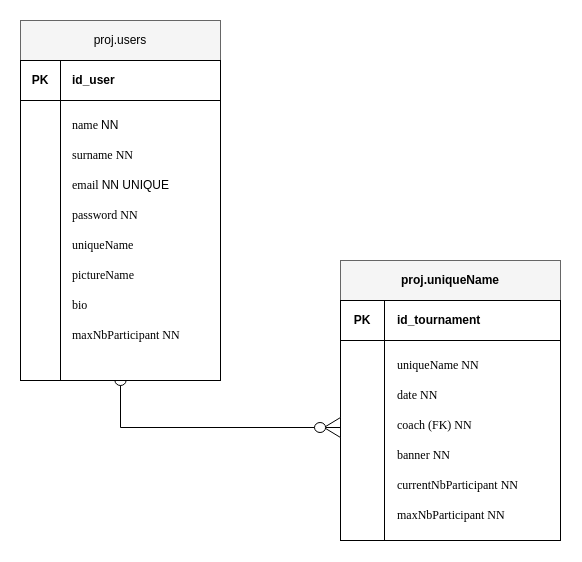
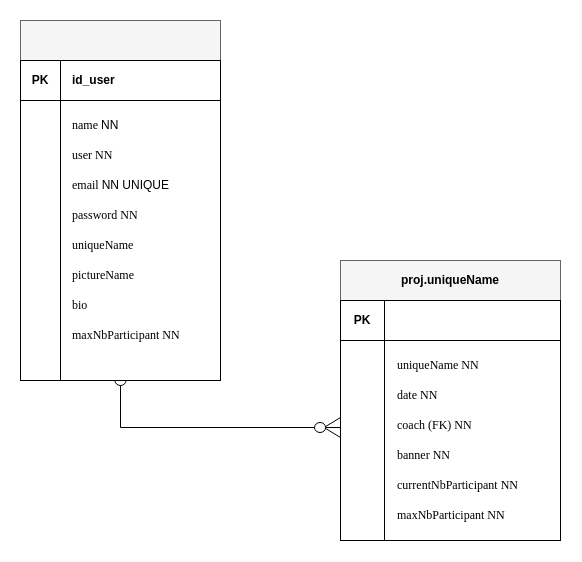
  <mxCell id="0" />
  <mxCell id="1" parent="0" />
  <mxCell id="2" value="" style="group;fontFamily=Verdana;" vertex="1" connectable="0" parent="1"><mxGeometry x="340" y="260" width="220" height="280" as="geometry" /></mxCell>
  <mxCell id="3" value="" style="rounded=0;whiteSpace=wrap;html=1;fillColor=#f5f5f5;fontColor=#333333;strokeColor=#666666;" vertex="1" parent="2"><mxGeometry width="220.0" height="40" as="geometry" /></mxCell>
  <mxCell id="4" value="" style="rounded=0;whiteSpace=wrap;html=1;" vertex="1" parent="2"><mxGeometry x="44" y="40" width="176" height="40" as="geometry" /></mxCell>
  <mxCell id="5" value="" style="rounded=0;whiteSpace=wrap;html=1;" vertex="1" parent="2"><mxGeometry y="40" width="44" height="40" as="geometry" /></mxCell>
  <mxCell id="6" value="" style="rounded=0;whiteSpace=wrap;html=1;" vertex="1" parent="2"><mxGeometry y="80" width="44" height="200" as="geometry" /></mxCell>
  <mxCell id="7" value="" style="rounded=0;whiteSpace=wrap;html=1;" vertex="1" parent="2"><mxGeometry x="44" y="80" width="176" height="200" as="geometry" /></mxCell>
  <mxCell id="8" value="&lt;b&gt;PK&lt;/b&gt;" style="text;strokeColor=none;align=center;fillColor=none;html=1;verticalAlign=middle;whiteSpace=wrap;rounded=0;" vertex="1" parent="2"><mxGeometry y="40" width="44" height="40" as="geometry" /></mxCell>
- <mxCell id="9" value="&lt;b&gt;id_tournament&lt;/b&gt;" style="text;strokeColor=none;align=left;fillColor=none;html=1;verticalAlign=middle;whiteSpace=wrap;rounded=0;" vertex="1" parent="2"><mxGeometry x="55.0" y="45" width="110.0" height="30" as="geometry" /></mxCell>
  <mxCell id="10" value="uniqueName NN" style="text;strokeColor=none;align=left;fillColor=none;html=1;verticalAlign=middle;whiteSpace=wrap;rounded=0;fontFamily=Verdana;" vertex="1" parent="2"><mxGeometry x="55.0" y="90" width="121.0" height="30" as="geometry" /></mxCell>
  <mxCell id="11" value="&lt;div align=&quot;left&quot;&gt;date NN&lt;/div&gt;" style="text;strokeColor=none;align=left;fillColor=none;html=1;verticalAlign=middle;whiteSpace=wrap;rounded=0;fontFamily=Verdana;" vertex="1" parent="2"><mxGeometry x="55.0" y="120" width="110.0" height="30" as="geometry" /></mxCell>
  <mxCell id="12" value="coach (FK) NN" style="text;strokeColor=none;align=left;fillColor=none;html=1;verticalAlign=middle;whiteSpace=wrap;rounded=0;fontFamily=Verdana;" vertex="1" parent="2"><mxGeometry x="55.0" y="150" width="110.0" height="30" as="geometry" /></mxCell>
  <mxCell id="13" value="&lt;b&gt;proj.uniqueName&lt;/b&gt;" style="text;strokeColor=none;align=center;fillColor=none;html=1;verticalAlign=middle;whiteSpace=wrap;rounded=0;" vertex="1" parent="2"><mxGeometry width="220.0" height="40" as="geometry" /></mxCell>
  <mxCell id="14" value="banner NN" style="text;strokeColor=none;align=left;fillColor=none;html=1;verticalAlign=middle;whiteSpace=wrap;rounded=0;fontFamily=Verdana;" vertex="1" parent="2"><mxGeometry x="55.0" y="180" width="110.0" height="30" as="geometry" /></mxCell>
  <mxCell id="15" value="currentNbParticipant NN" style="text;strokeColor=none;align=left;fillColor=none;html=1;verticalAlign=middle;whiteSpace=wrap;rounded=0;fontFamily=Verdana;" vertex="1" parent="2"><mxGeometry x="55.0" y="210" width="154" height="30" as="geometry" /></mxCell>
  <mxCell id="16" value="maxNbParticipant NN" style="text;strokeColor=none;align=left;fillColor=none;html=1;verticalAlign=middle;whiteSpace=wrap;rounded=0;fontFamily=Verdana;" vertex="1" parent="2"><mxGeometry x="55.0" y="240" width="154" height="30" as="geometry" /></mxCell>
  <mxCell id="17" value="" style="triangle;whiteSpace=wrap;html=1;rotation=-180;" vertex="1" parent="2"><mxGeometry x="-16.5" y="157" width="16.5" height="20" as="geometry" /></mxCell>
  <mxCell id="18" value="" style="endArrow=none;html=1;rounded=0;exitX=-0.003;exitY=0.435;exitDx=0;exitDy=0;exitPerimeter=0;" edge="1" parent="1" source="6"><mxGeometry width="50" height="50" relative="1" as="geometry"><mxPoint x="150" y="460" as="sourcePoint" /><mxPoint x="120" y="380" as="targetPoint" /><Array as="points"><mxPoint x="120" y="427" /></Array></mxGeometry></mxCell>
  <mxCell id="19" value="" style="group" vertex="1" connectable="0" parent="1"><mxGeometry x="20" width="200" height="290" as="geometry" y="100" /></mxCell>
  <mxCell id="20" value="" style="ellipse;whiteSpace=wrap;html=1;" vertex="1" parent="19"><mxGeometry x="94.45" y="275" width="11.11" height="10" as="geometry" /></mxCell>
  <mxCell id="21" value="" style="group" vertex="1" connectable="0" parent="19"><mxGeometry width="200" height="280" as="geometry" /></mxCell>
  <mxCell id="22" value="" style="rounded=0;whiteSpace=wrap;html=1;" vertex="1" parent="21"><mxGeometry width="40" height="280" as="geometry" /></mxCell>
  <mxCell id="23" value="" style="rounded=0;whiteSpace=wrap;html=1;" vertex="1" parent="21"><mxGeometry x="40" width="160" height="280" as="geometry" /></mxCell>
  <mxCell id="24" value="&lt;font face=&quot;Verdana&quot;&gt;name &lt;/font&gt;NN" style="text;strokeColor=none;align=left;fillColor=none;html=1;verticalAlign=middle;whiteSpace=wrap;rounded=0;" vertex="1" parent="21"><mxGeometry x="50" y="10" width="100" height="30" as="geometry" /></mxCell>
- <mxCell id="25" value="&lt;div align=&quot;left&quot;&gt;&lt;font face=&quot;Verdana&quot;&gt;surname NN&lt;/font&gt;&lt;/div&gt;" style="text;strokeColor=none;align=left;fillColor=none;html=1;verticalAlign=middle;whiteSpace=wrap;rounded=0;" vertex="1" parent="21"><mxGeometry x="50" y="40" width="100" height="30" as="geometry" /></mxCell>
+ <mxCell id="25" value="&lt;div align=&quot;left&quot;&gt;&lt;font face=&quot;Verdana&quot;&gt;user NN&lt;/font&gt;&lt;/div&gt;" style="text;strokeColor=none;align=left;fillColor=none;html=1;verticalAlign=middle;whiteSpace=wrap;rounded=0;" vertex="1" parent="21"><mxGeometry x="50" y="40" width="100" height="30" as="geometry" /></mxCell>
  <mxCell id="26" value="uniqueName " style="text;strokeColor=none;align=left;fillColor=none;html=1;verticalAlign=middle;whiteSpace=wrap;rounded=0;fontFamily=Verdana;" vertex="1" parent="21"><mxGeometry x="50" y="130" width="100" height="30" as="geometry" /></mxCell>
  <mxCell id="27" value="pictureName " style="text;strokeColor=none;align=left;fillColor=none;html=1;verticalAlign=middle;whiteSpace=wrap;rounded=0;fontFamily=Verdana;" vertex="1" parent="21"><mxGeometry x="50" y="160" width="110" height="30" as="geometry" /></mxCell>
  <mxCell id="28" value="bio " style="text;strokeColor=none;align=left;fillColor=none;html=1;verticalAlign=middle;whiteSpace=wrap;rounded=0;fontFamily=Verdana;" vertex="1" parent="21"><mxGeometry x="50" y="190" width="140" height="30" as="geometry" /></mxCell>
  <mxCell id="29" value="maxNbParticipant NN" style="text;strokeColor=none;align=left;fillColor=none;html=1;verticalAlign=middle;whiteSpace=wrap;rounded=0;fontFamily=Verdana;" vertex="1" parent="21"><mxGeometry x="50" y="220" width="140" height="30" as="geometry" /></mxCell>
  <mxCell id="30" value="&lt;font face=&quot;Verdana&quot;&gt;email &lt;/font&gt;NN UNIQUE" style="text;strokeColor=none;align=left;fillColor=none;html=1;verticalAlign=middle;whiteSpace=wrap;rounded=0;" vertex="1" parent="21"><mxGeometry x="50" y="70" width="130" height="30" as="geometry" /></mxCell>
  <mxCell id="31" value="&lt;div align=&quot;left&quot;&gt;&lt;font face=&quot;Verdana&quot;&gt;password NN&lt;/font&gt;&lt;/div&gt;" style="text;strokeColor=none;align=left;fillColor=none;html=1;verticalAlign=middle;whiteSpace=wrap;rounded=0;" vertex="1" parent="21"><mxGeometry x="50" y="100" width="100" height="30" as="geometry" /></mxCell>
  <mxCell id="32" value="" style="ellipse;whiteSpace=wrap;html=1;" vertex="1" parent="1"><mxGeometry x="314" y="422" width="11.11" height="10" as="geometry" /></mxCell>
  <mxCell id="33" value="" style="rounded=0;whiteSpace=wrap;html=1;fillColor=#f5f5f5;fontColor=#333333;strokeColor=#666666;" vertex="1" parent="1"><mxGeometry x="20" y="20" width="200" height="40" as="geometry" /></mxCell>
- <mxCell id="34" value="proj.users" style="text;strokeColor=none;align=center;fillColor=none;html=1;verticalAlign=middle;whiteSpace=wrap;rounded=0;" vertex="1" parent="1"><mxGeometry x="20" y="20" width="200" height="40" as="geometry" /></mxCell>
  <mxCell id="35" value="" style="rounded=0;whiteSpace=wrap;html=1;" vertex="1" parent="1"><mxGeometry x="60" y="60" width="160" height="40" as="geometry" /></mxCell>
  <mxCell id="36" value="&lt;b&gt;id_user&lt;/b&gt;" style="text;strokeColor=none;align=left;fillColor=none;html=1;verticalAlign=middle;whiteSpace=wrap;rounded=0;" vertex="1" parent="1"><mxGeometry x="70" y="65" width="100" height="30" as="geometry" /></mxCell>
  <mxCell id="37" value="" style="rounded=0;whiteSpace=wrap;html=1;" vertex="1" parent="1"><mxGeometry x="20" y="60" width="40" height="40" as="geometry" /></mxCell>
  <mxCell id="38" value="&lt;b&gt;PK&lt;/b&gt;" style="text;strokeColor=none;align=center;fillColor=none;html=1;verticalAlign=middle;whiteSpace=wrap;rounded=0;" vertex="1" parent="1"><mxGeometry x="20" y="60" width="40" height="40" as="geometry" /></mxCell>
